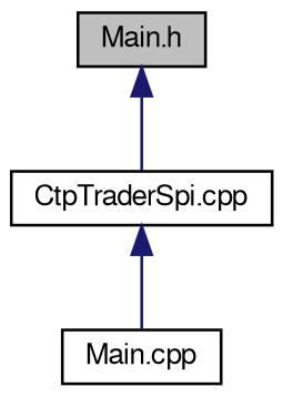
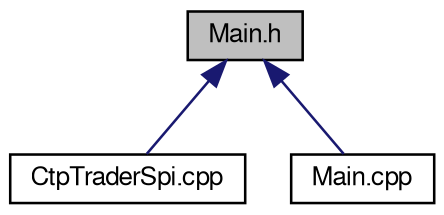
  digraph {
    node [color=black fontname=FreeSans fontsize=10 shape=record]
    edge [color=midnightblue dir=back fontname=FreeSans fontsize=10 labelfontname=FreeSans labelfontsize=10 style=solid]
    n1 [fillcolor=grey75 fontcolor=black height=0.2 label="Main.h" style=filled width=0.4]
    n2 [height=0.2 label="CtpTraderSpi.cpp" width=0.4]
    n3 [height=0.2 label="Main.cpp" width=0.4]
    n1 -> n2
-   n2 -> n3
+   n1 -> n3
  }
